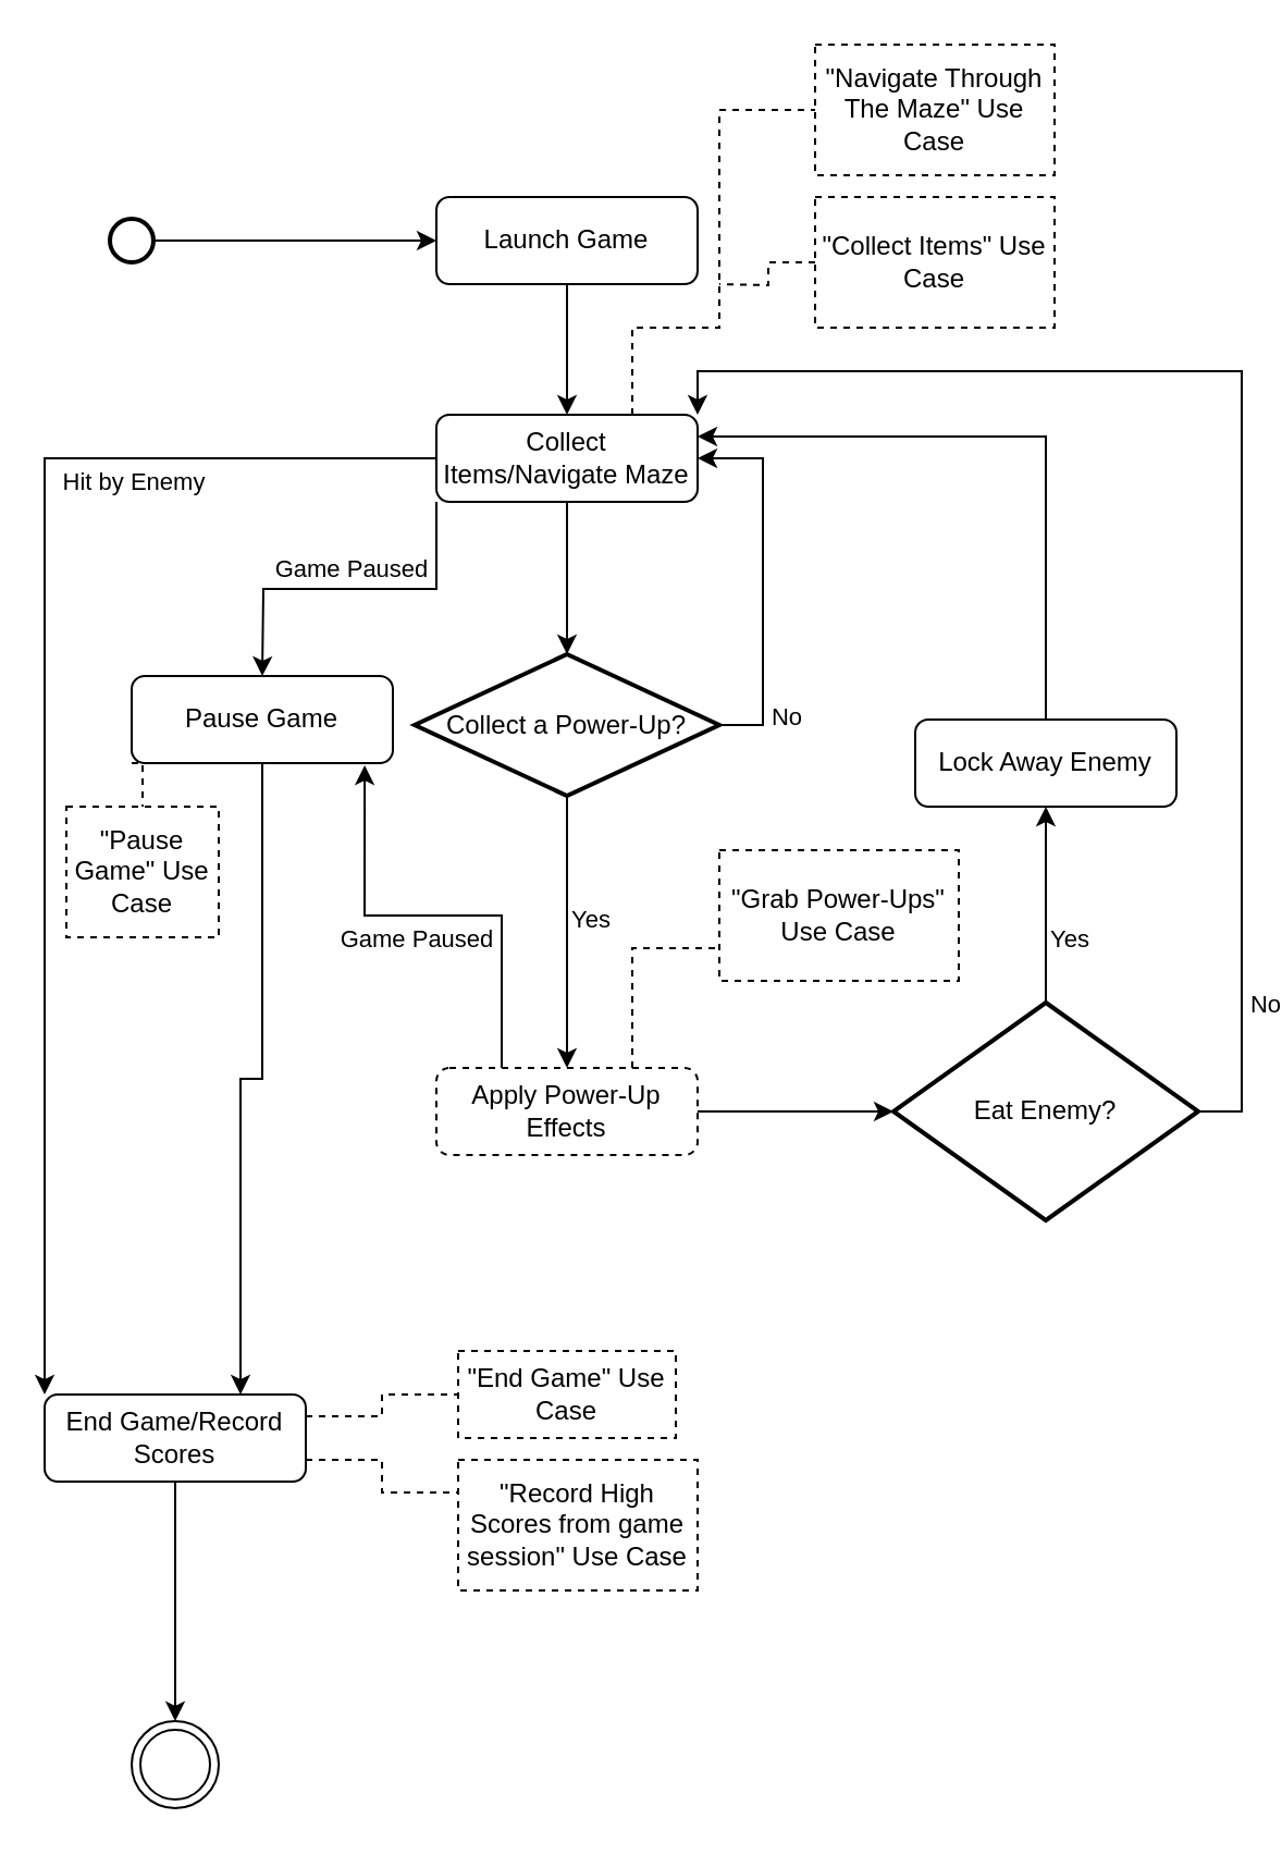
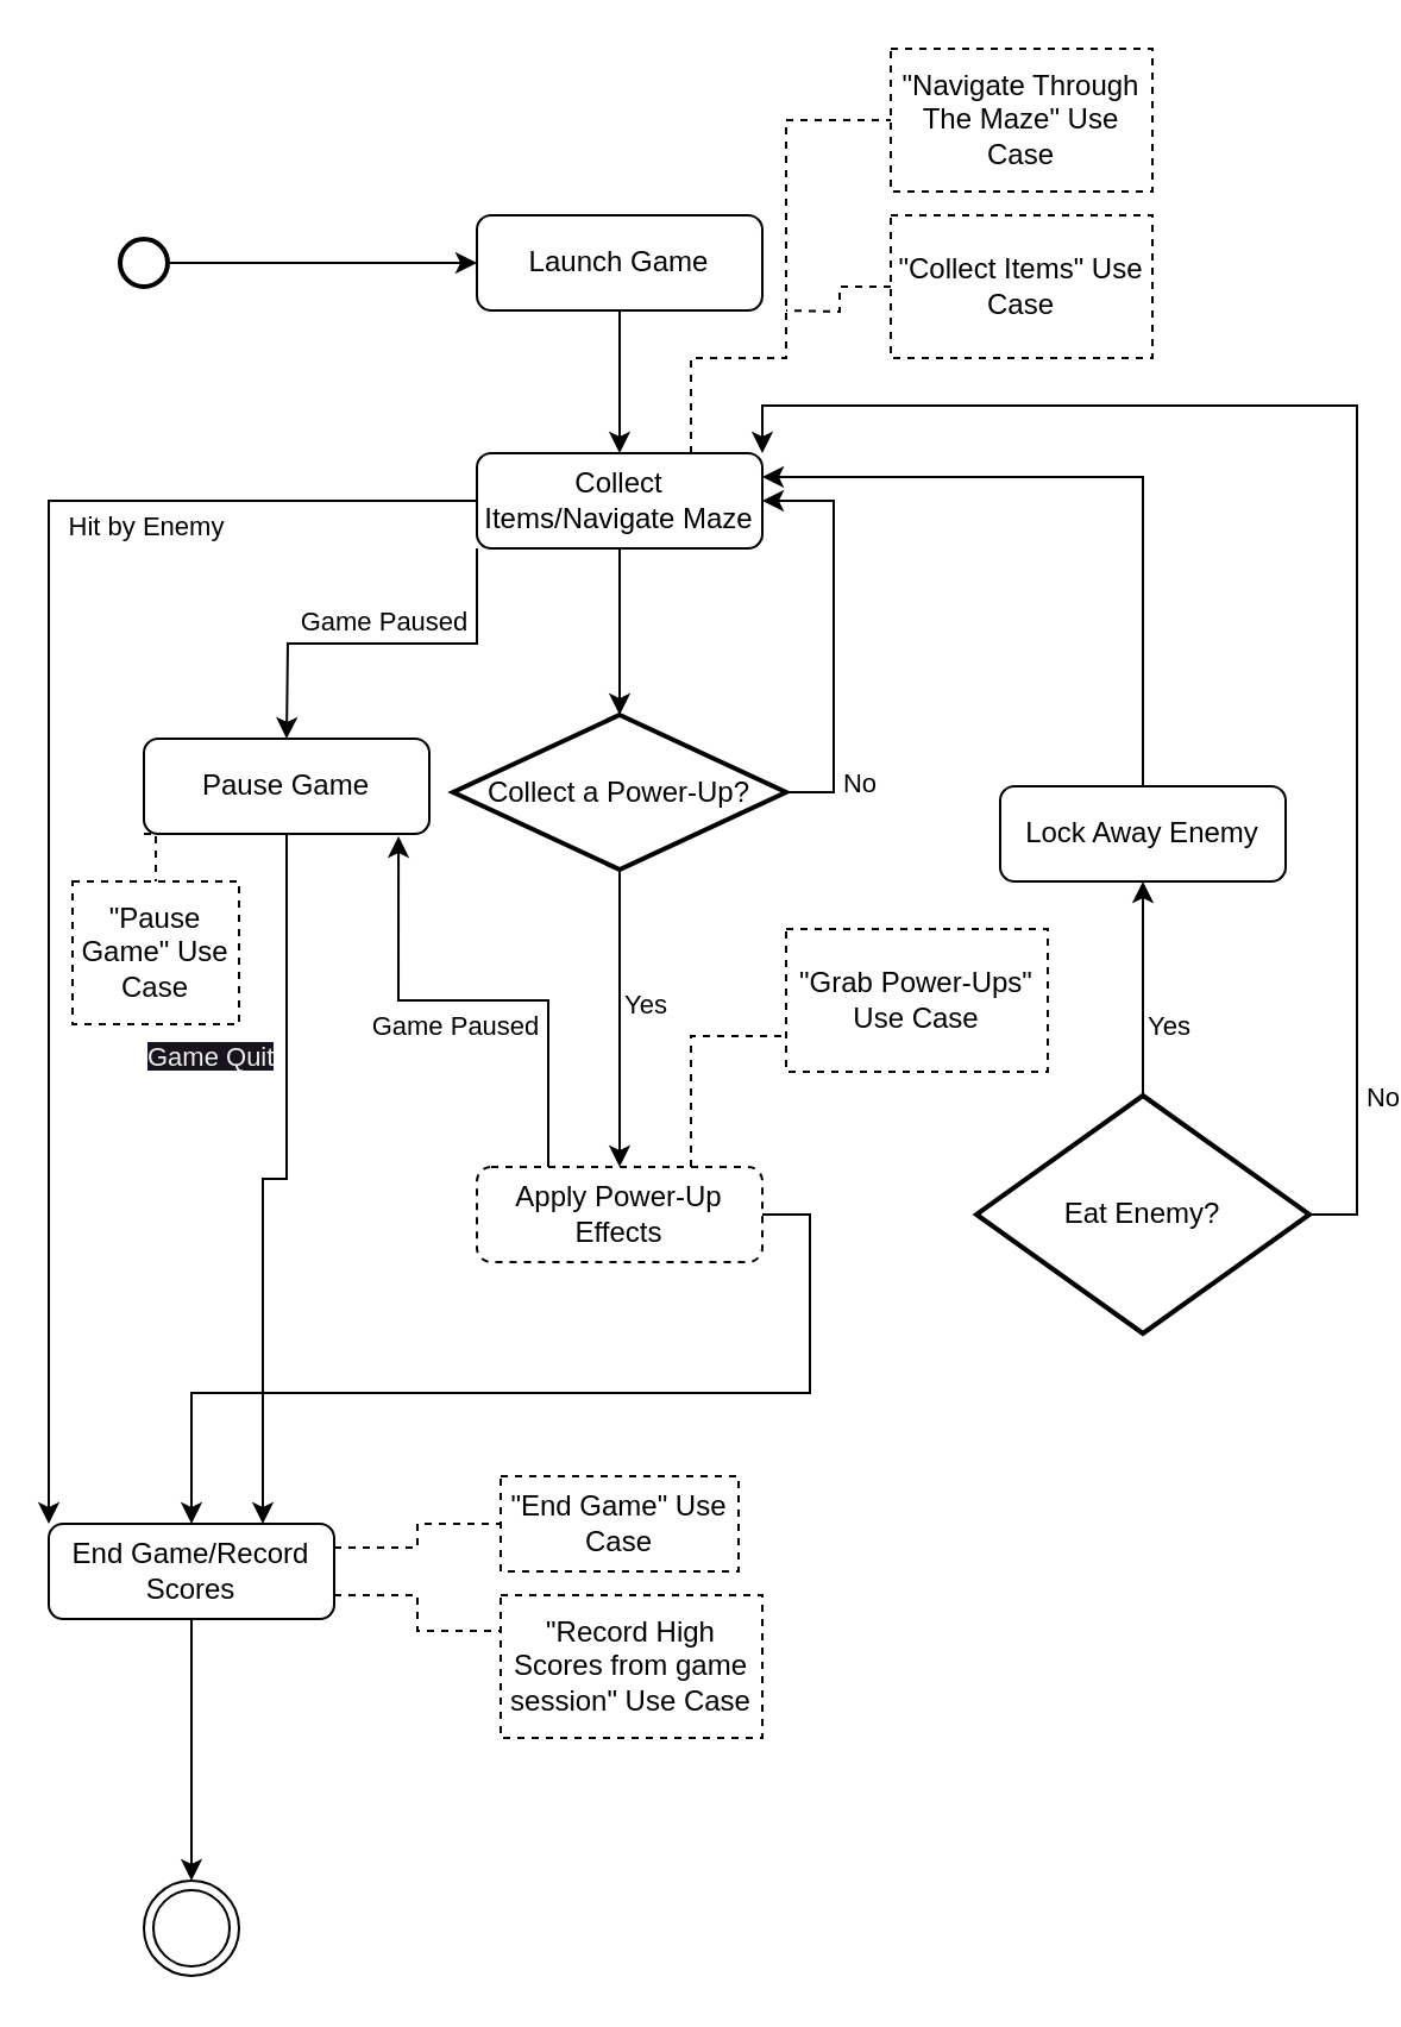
  <mxCell id="0" />
  <mxCell id="1" parent="0" />
  <mxCell id="2" style="edgeStyle=orthogonalEdgeStyle;rounded=0;orthogonalLoop=1;jettySize=auto;html=1;exitX=0.75;exitY=0;exitDx=0;exitDy=0;entryX=0;entryY=0.5;entryDx=0;entryDy=0;endArrow=none;endFill=0;dashed=1;" edge="1" parent="1" source="7" target="41"><mxGeometry relative="1" as="geometry"><Array as="points"><mxPoint x="290" y="150" /><mxPoint x="330" y="150" /><mxPoint x="330" y="50" /></Array></mxGeometry></mxCell>
  <mxCell id="3" value="Launch Game" style="rounded=1;whiteSpace=wrap;html=1;fontSize=12;glass=0;strokeWidth=1;shadow=0;" parent="1" vertex="1"><mxGeometry x="200" y="90" width="120" height="40" as="geometry" /></mxCell>
  <mxCell id="4" style="edgeStyle=orthogonalEdgeStyle;rounded=0;orthogonalLoop=1;jettySize=auto;html=1;exitX=0;exitY=0.5;exitDx=0;exitDy=0;entryX=0;entryY=0;entryDx=0;entryDy=0;" edge="1" parent="1" source="7" target="30"><mxGeometry relative="1" as="geometry" /></mxCell>
  <mxCell id="5" value="Hit by Enemy" style="edgeLabel;html=1;align=center;verticalAlign=middle;resizable=0;points=[];" vertex="1" connectable="0" parent="4"><mxGeometry x="-0.273" relative="1" as="geometry"><mxPoint x="40" y="-32" as="offset" /></mxGeometry></mxCell>
  <mxCell id="6" style="edgeStyle=orthogonalEdgeStyle;rounded=0;orthogonalLoop=1;jettySize=auto;html=1;exitX=0;exitY=1;exitDx=0;exitDy=0;" edge="1" parent="1" source="7"><mxGeometry relative="1" as="geometry"><mxPoint x="120" y="310" as="targetPoint" /></mxGeometry></mxCell>
  <mxCell id="7" value="Collect Items/Navigate Maze" style="rounded=1;whiteSpace=wrap;html=1;fontSize=12;glass=0;strokeWidth=1;shadow=0;" parent="1" vertex="1"><mxGeometry x="200" y="190" width="120" height="40" as="geometry" /></mxCell>
  <mxCell id="8" style="edgeStyle=orthogonalEdgeStyle;rounded=0;orthogonalLoop=1;jettySize=auto;html=1;exitX=0.75;exitY=0;exitDx=0;exitDy=0;entryX=0;entryY=0.75;entryDx=0;entryDy=0;endArrow=none;endFill=0;dashed=1;" edge="1" parent="1" source="9" target="44"><mxGeometry relative="1" as="geometry" /></mxCell>
  <mxCell id="9" value="Apply Power-Up Effects" style="rounded=1;whiteSpace=wrap;html=1;fontSize=12;glass=0;strokeWidth=1;shadow=0;dashed=1;" parent="1" vertex="1"><mxGeometry x="200" y="490" width="120" height="40" as="geometry" /></mxCell>
  <mxCell id="10" style="edgeStyle=orthogonalEdgeStyle;rounded=0;orthogonalLoop=1;jettySize=auto;html=1;exitX=1;exitY=0.5;exitDx=0;exitDy=0;exitPerimeter=0;entryX=0;entryY=0.5;entryDx=0;entryDy=0;" edge="1" parent="1" source="11" target="3"><mxGeometry relative="1" as="geometry" /></mxCell>
  <mxCell id="11" value="" style="strokeWidth=2;html=1;shape=mxgraph.flowchart.start_2;whiteSpace=wrap;" vertex="1" parent="1"><mxGeometry x="50" y="100" width="20" height="20" as="geometry" /></mxCell>
  <mxCell id="12" style="edgeStyle=orthogonalEdgeStyle;rounded=0;orthogonalLoop=1;jettySize=auto;html=1;exitX=1;exitY=0.5;exitDx=0;exitDy=0;exitPerimeter=0;entryX=1;entryY=0.5;entryDx=0;entryDy=0;" edge="1" parent="1" source="16" target="7"><mxGeometry relative="1" as="geometry" /></mxCell>
  <mxCell id="13" value="No" style="edgeLabel;html=1;align=center;verticalAlign=middle;resizable=0;points=[];" vertex="1" connectable="0" parent="12"><mxGeometry x="-0.295" y="-1" relative="1" as="geometry"><mxPoint x="9" y="37" as="offset" /></mxGeometry></mxCell>
  <mxCell id="14" style="edgeStyle=orthogonalEdgeStyle;rounded=0;orthogonalLoop=1;jettySize=auto;html=1;exitX=0.5;exitY=1;exitDx=0;exitDy=0;exitPerimeter=0;entryX=0.5;entryY=0;entryDx=0;entryDy=0;" edge="1" parent="1" source="16" target="9"><mxGeometry relative="1" as="geometry" /></mxCell>
  <mxCell id="15" value="Yes" style="edgeLabel;html=1;align=center;verticalAlign=middle;resizable=0;points=[];" vertex="1" connectable="0" parent="14"><mxGeometry x="-0.111" relative="1" as="geometry"><mxPoint x="10" as="offset" /></mxGeometry></mxCell>
  <mxCell id="16" value="Collect a Power-Up?" style="strokeWidth=2;html=1;shape=mxgraph.flowchart.decision;whiteSpace=wrap;" vertex="1" parent="1"><mxGeometry x="190" y="300" width="140" height="65" as="geometry" /></mxCell>
  <mxCell id="17" style="edgeStyle=orthogonalEdgeStyle;rounded=0;orthogonalLoop=1;jettySize=auto;html=1;exitX=0.5;exitY=1;exitDx=0;exitDy=0;entryX=0.5;entryY=0;entryDx=0;entryDy=0;" edge="1" parent="1" source="3" target="7"><mxGeometry relative="1" as="geometry"><mxPoint x="80" y="170" as="sourcePoint" /><mxPoint x="210" y="170" as="targetPoint" /></mxGeometry></mxCell>
  <mxCell id="18" style="edgeStyle=orthogonalEdgeStyle;rounded=0;orthogonalLoop=1;jettySize=auto;html=1;exitX=0.5;exitY=1;exitDx=0;exitDy=0;entryX=0.5;entryY=0;entryDx=0;entryDy=0;entryPerimeter=0;" edge="1" parent="1" source="7" target="16"><mxGeometry relative="1" as="geometry" /></mxCell>
  <mxCell id="19" style="edgeStyle=orthogonalEdgeStyle;rounded=0;orthogonalLoop=1;jettySize=auto;html=1;exitX=0.5;exitY=0;exitDx=0;exitDy=0;exitPerimeter=0;" edge="1" parent="1" source="23"><mxGeometry relative="1" as="geometry"><mxPoint x="480" y="370" as="targetPoint" /></mxGeometry></mxCell>
  <mxCell id="20" value="Yes" style="edgeLabel;html=1;align=center;verticalAlign=middle;resizable=0;points=[];" vertex="1" connectable="0" parent="19"><mxGeometry x="0.127" y="-2" relative="1" as="geometry"><mxPoint x="8" y="21" as="offset" /></mxGeometry></mxCell>
  <mxCell id="21" style="edgeStyle=orthogonalEdgeStyle;rounded=0;orthogonalLoop=1;jettySize=auto;html=1;exitX=1;exitY=0.5;exitDx=0;exitDy=0;exitPerimeter=0;entryX=1;entryY=0;entryDx=0;entryDy=0;" edge="1" parent="1" source="23" target="7"><mxGeometry relative="1" as="geometry" /></mxCell>
  <mxCell id="22" value="No" style="edgeLabel;html=1;align=center;verticalAlign=middle;resizable=0;points=[];" vertex="1" connectable="0" parent="21"><mxGeometry x="-0.768" y="-2" relative="1" as="geometry"><mxPoint x="8" y="3" as="offset" /></mxGeometry></mxCell>
  <mxCell id="23" value="Eat Enemy?" style="strokeWidth=2;html=1;shape=mxgraph.flowchart.decision;whiteSpace=wrap;" vertex="1" parent="1"><mxGeometry x="410" y="460" width="140" height="100" as="geometry" /></mxCell>
- <mxCell id="24" style="edgeStyle=orthogonalEdgeStyle;rounded=0;orthogonalLoop=1;jettySize=auto;html=1;exitX=1;exitY=0.5;exitDx=0;exitDy=0;entryX=0;entryY=0.5;entryDx=0;entryDy=0;entryPerimeter=0;" edge="1" parent="1" source="9" target="23"><mxGeometry relative="1" as="geometry" /></mxCell>
+ <mxCell id="24" style="edgeStyle=orthogonalEdgeStyle;rounded=0;orthogonalLoop=1;jettySize=auto;html=1;exitX=1;exitY=0.5;exitDx=0;exitDy=0;" edge="1" parent="1" source="9" target="30"><mxGeometry relative="1" as="geometry" /></mxCell>
  <mxCell id="25" style="edgeStyle=orthogonalEdgeStyle;rounded=0;orthogonalLoop=1;jettySize=auto;html=1;exitX=0.5;exitY=0;exitDx=0;exitDy=0;entryX=1;entryY=0.25;entryDx=0;entryDy=0;" edge="1" parent="1" source="26" target="7"><mxGeometry relative="1" as="geometry" /></mxCell>
  <mxCell id="26" value="Lock Away Enemy" style="rounded=1;whiteSpace=wrap;html=1;fontSize=12;glass=0;strokeWidth=1;shadow=0;" vertex="1" parent="1"><mxGeometry x="420" y="330" width="120" height="40" as="geometry" /></mxCell>
  <mxCell id="27" style="edgeStyle=orthogonalEdgeStyle;rounded=0;orthogonalLoop=1;jettySize=auto;html=1;exitX=0.5;exitY=1;exitDx=0;exitDy=0;" edge="1" parent="1" source="30"><mxGeometry relative="1" as="geometry"><mxPoint x="80" y="790" as="targetPoint" /></mxGeometry></mxCell>
  <mxCell id="28" style="edgeStyle=orthogonalEdgeStyle;rounded=0;orthogonalLoop=1;jettySize=auto;html=1;exitX=1;exitY=0.25;exitDx=0;exitDy=0;entryX=0;entryY=0.5;entryDx=0;entryDy=0;endArrow=none;endFill=0;dashed=1;" edge="1" parent="1" source="30" target="39"><mxGeometry relative="1" as="geometry" /></mxCell>
  <mxCell id="29" style="edgeStyle=orthogonalEdgeStyle;rounded=0;orthogonalLoop=1;jettySize=auto;html=1;exitX=1;exitY=0.75;exitDx=0;exitDy=0;entryX=0;entryY=0.25;entryDx=0;entryDy=0;endArrow=none;endFill=0;dashed=1;" edge="1" parent="1" source="30" target="40"><mxGeometry relative="1" as="geometry" /></mxCell>
  <mxCell id="30" value="End Game/Record Scores" style="rounded=1;whiteSpace=wrap;html=1;fontSize=12;glass=0;strokeWidth=1;shadow=0;" vertex="1" parent="1"><mxGeometry x="20" y="640" width="120" height="40" as="geometry" /></mxCell>
  <mxCell id="31" style="edgeStyle=orthogonalEdgeStyle;rounded=0;orthogonalLoop=1;jettySize=auto;html=1;exitX=0.5;exitY=1;exitDx=0;exitDy=0;entryX=0.75;entryY=0;entryDx=0;entryDy=0;" edge="1" parent="1" source="33" target="30"><mxGeometry relative="1" as="geometry" /></mxCell>
  <mxCell id="32" style="edgeStyle=orthogonalEdgeStyle;rounded=0;orthogonalLoop=1;jettySize=auto;html=1;exitX=0;exitY=1;exitDx=0;exitDy=0;entryX=0.5;entryY=0;entryDx=0;entryDy=0;endArrow=none;endFill=0;dashed=1;" edge="1" parent="1" source="33" target="45"><mxGeometry relative="1" as="geometry" /></mxCell>
  <mxCell id="33" value="Pause Game" style="rounded=1;whiteSpace=wrap;html=1;fontSize=12;glass=0;strokeWidth=1;shadow=0;" vertex="1" parent="1"><mxGeometry x="60" y="310" width="120" height="40" as="geometry" /></mxCell>
+ <mxCell id="34" value="&lt;span style=&quot;color: rgb(240, 240, 240); font-family: Helvetica; font-size: 11px; font-style: normal; font-variant-ligatures: normal; font-variant-caps: normal; font-weight: 400; letter-spacing: normal; orphans: 2; text-align: center; text-indent: 0px; text-transform: none; widows: 2; word-spacing: 0px; -webkit-text-stroke-width: 0px; white-space: nowrap; background-color: rgb(24, 20, 29); text-decoration-thickness: initial; text-decoration-style: initial; text-decoration-color: initial; display: inline !important; float: none;&quot;&gt;Game Quit&lt;/span&gt;" style="text;whiteSpace=wrap;html=1;" vertex="1" parent="1"><mxGeometry x="60" y="430" width="100" height="40" as="geometry" /></mxCell>
  <mxCell id="35" style="edgeStyle=orthogonalEdgeStyle;rounded=0;orthogonalLoop=1;jettySize=auto;html=1;exitX=0.25;exitY=0;exitDx=0;exitDy=0;entryX=0.892;entryY=1.025;entryDx=0;entryDy=0;entryPerimeter=0;" edge="1" parent="1" source="9" target="33"><mxGeometry relative="1" as="geometry" /></mxCell>
  <mxCell id="36" value="Game Paused" style="edgeLabel;html=1;align=center;verticalAlign=middle;resizable=0;points=[];" vertex="1" connectable="0" parent="35"><mxGeometry x="-0.158" y="-2" relative="1" as="geometry"><mxPoint x="-25" y="12" as="offset" /></mxGeometry></mxCell>
  <mxCell id="37" value="Game Paused" style="edgeLabel;html=1;align=center;verticalAlign=middle;resizable=0;points=[];" vertex="1" connectable="0" parent="1"><mxGeometry x="160" y="260" as="geometry" /></mxCell>
  <mxCell id="38" value="" style="ellipse;shape=doubleEllipse;whiteSpace=wrap;html=1;" vertex="1" parent="1"><mxGeometry x="60" y="790" width="40" height="40" as="geometry" /></mxCell>
  <mxCell id="39" value="&quot;End Game&quot; Use Case" style="text;html=1;align=center;verticalAlign=middle;whiteSpace=wrap;rounded=0;strokeColor=default;dashed=1;" vertex="1" parent="1"><mxGeometry x="210" y="620" width="100" height="40" as="geometry" /></mxCell>
  <mxCell id="40" value="&quot;Record High Scores from game session&quot; Use Case" style="text;html=1;align=center;verticalAlign=middle;whiteSpace=wrap;rounded=0;strokeColor=default;dashed=1;" vertex="1" parent="1"><mxGeometry x="210" y="670" width="110" height="60" as="geometry" /></mxCell>
  <mxCell id="41" value="&quot;Navigate Through The Maze&quot; Use Case" style="text;html=1;align=center;verticalAlign=middle;whiteSpace=wrap;rounded=0;strokeColor=default;dashed=1;" vertex="1" parent="1"><mxGeometry x="374" y="20" width="110" height="60" as="geometry" /></mxCell>
  <mxCell id="42" style="edgeStyle=orthogonalEdgeStyle;rounded=0;orthogonalLoop=1;jettySize=auto;html=1;exitX=0;exitY=0.5;exitDx=0;exitDy=0;endArrow=none;endFill=0;dashed=1;" edge="1" parent="1" source="43"><mxGeometry relative="1" as="geometry"><mxPoint x="330" y="130" as="targetPoint" /></mxGeometry></mxCell>
  <mxCell id="43" value="&quot;Collect Items&quot; Use Case" style="text;html=1;align=center;verticalAlign=middle;whiteSpace=wrap;rounded=0;strokeColor=default;dashed=1;" vertex="1" parent="1"><mxGeometry x="374" y="90" width="110" height="60" as="geometry" /></mxCell>
  <mxCell id="44" value="&quot;Grab Power-Ups&quot; Use Case" style="text;html=1;align=center;verticalAlign=middle;whiteSpace=wrap;rounded=0;strokeColor=default;dashed=1;" vertex="1" parent="1"><mxGeometry x="330" y="390" width="110" height="60" as="geometry" /></mxCell>
  <mxCell id="45" value="&quot;Pause Game&quot; Use Case" style="text;html=1;align=center;verticalAlign=middle;whiteSpace=wrap;rounded=0;strokeColor=default;dashed=1;" vertex="1" parent="1"><mxGeometry x="30" y="370" width="70" height="60" as="geometry" /></mxCell>
